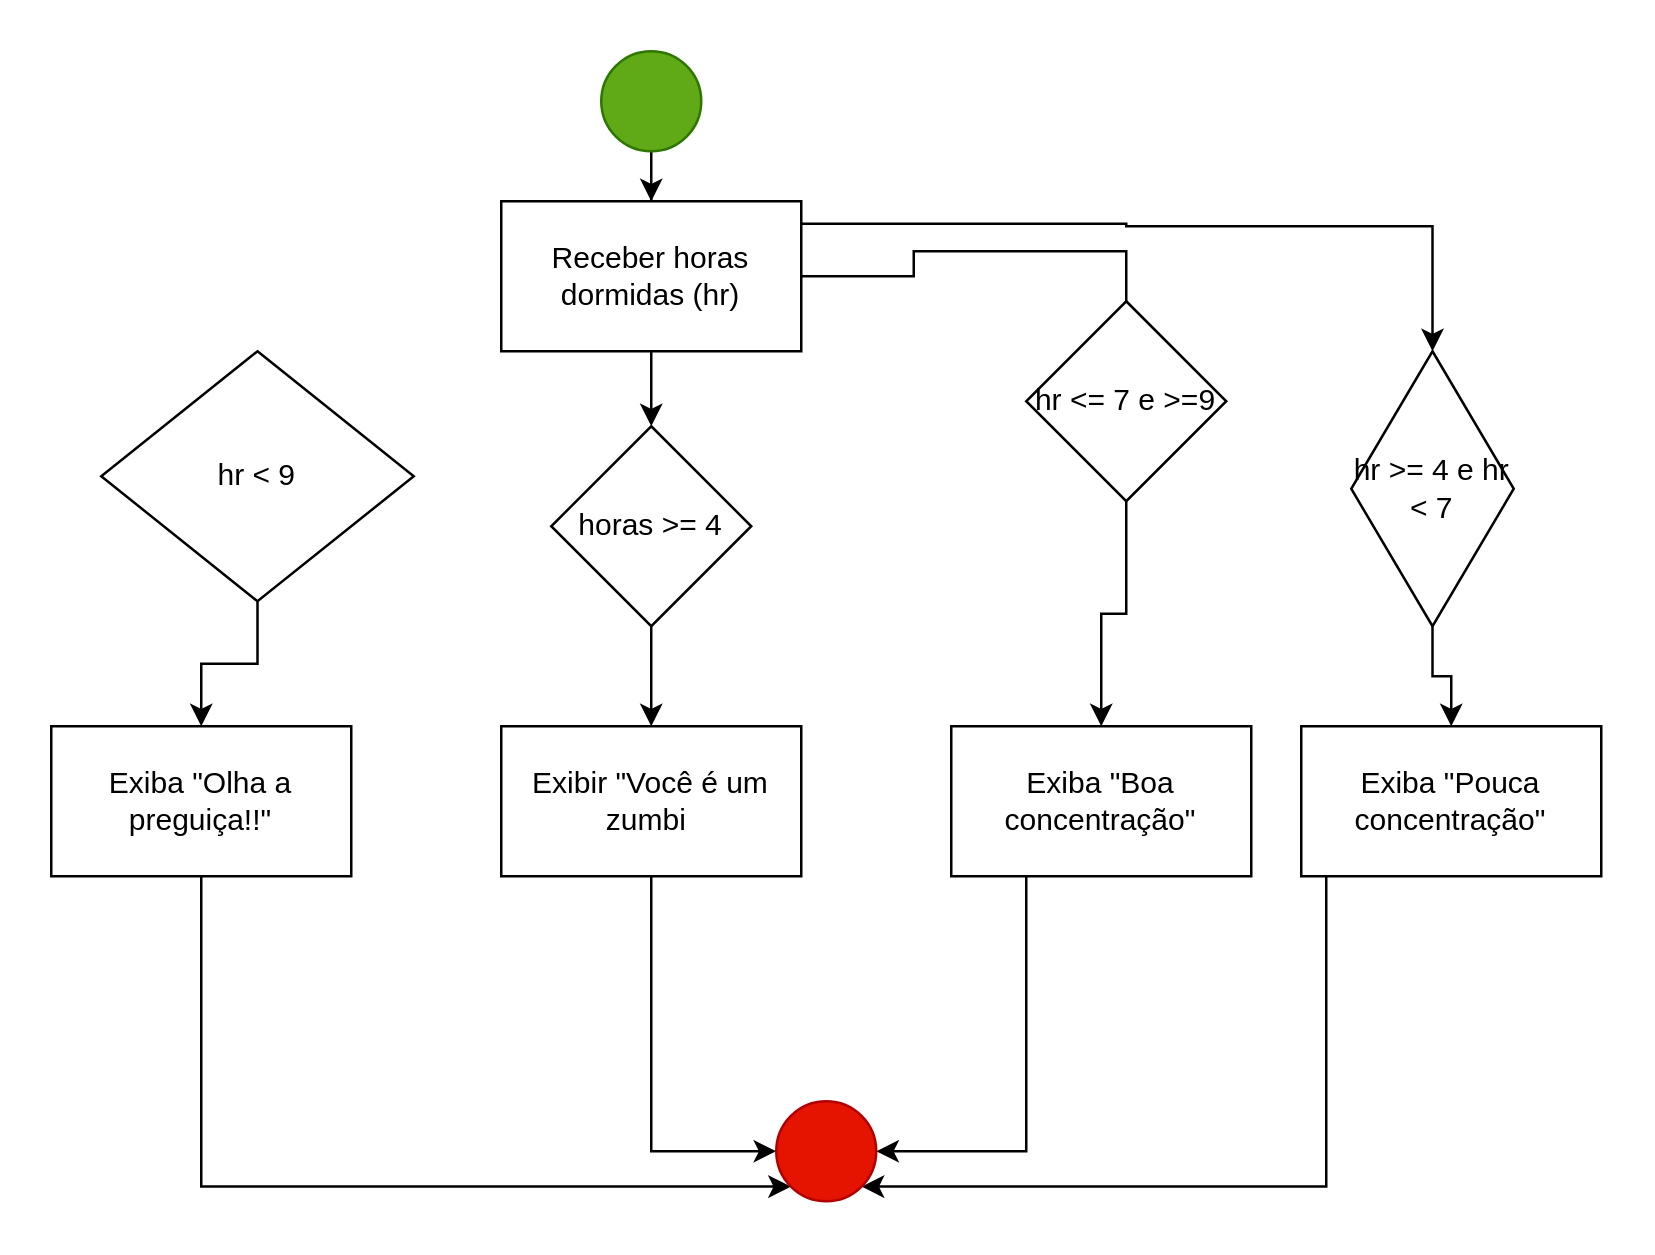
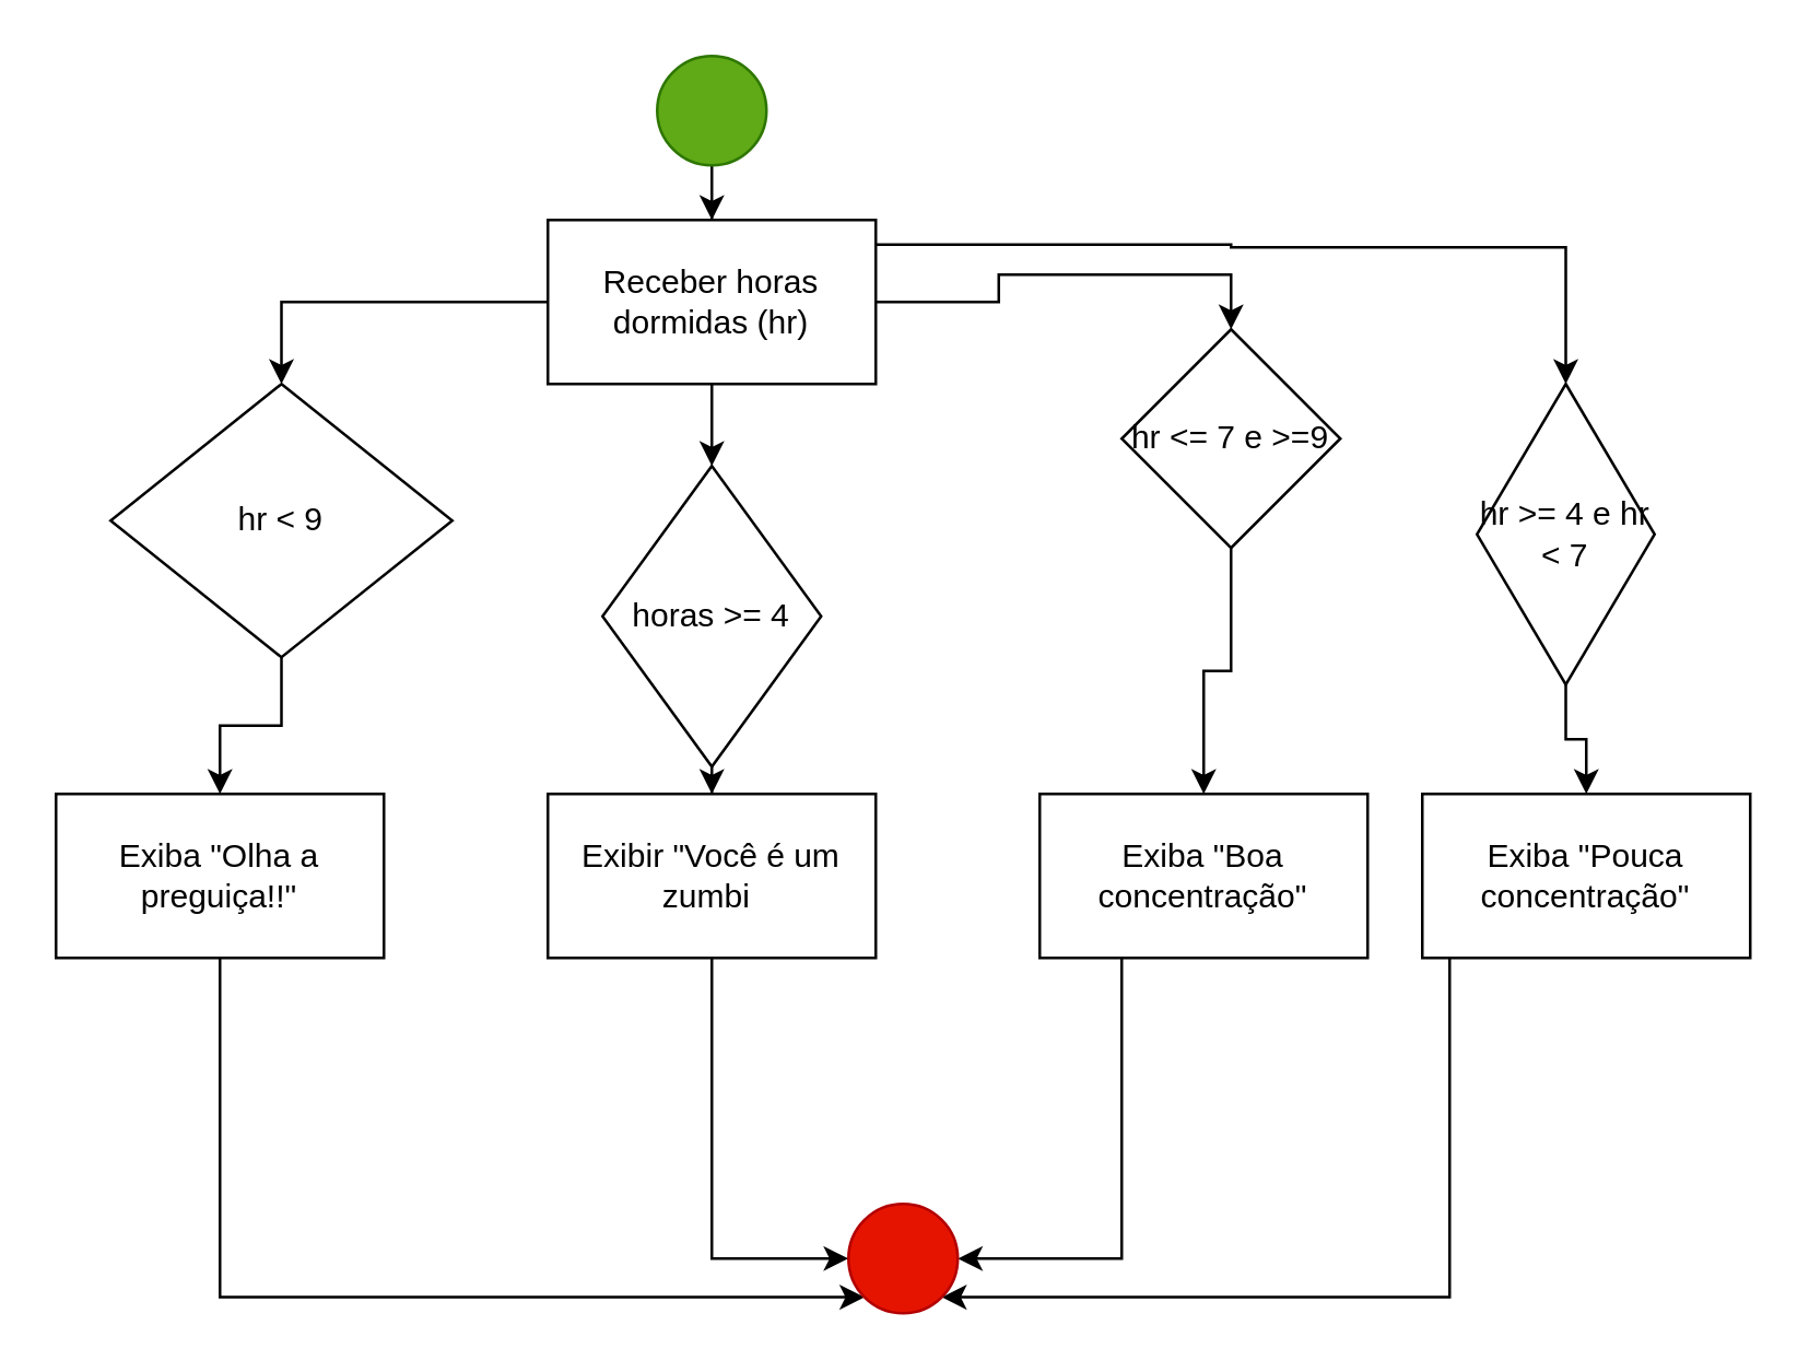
  <mxCell id="0" />
  <mxCell id="1" parent="0" />
  <mxCell id="2" value="" style="edgeStyle=orthogonalEdgeStyle;rounded=0;orthogonalLoop=1;jettySize=auto;html=1;" edge="1" parent="1" source="6" target="10"><mxGeometry relative="1" as="geometry" /></mxCell>
  <mxCell id="3" value="" style="edgeStyle=orthogonalEdgeStyle;rounded=0;orthogonalLoop=1;jettySize=auto;html=1;exitX=0.967;exitY=0.15;exitDx=0;exitDy=0;exitPerimeter=0;" edge="1" parent="1" source="6" target="14"><mxGeometry relative="1" as="geometry"><mxPoint x="320" y="110" as="sourcePoint" /><Array as="points"><mxPoint x="450" y="89" /><mxPoint x="450" y="90" /></Array></mxGeometry></mxCell>
- <mxCell id="4" style="edgeStyle=orthogonalEdgeStyle;rounded=0;orthogonalLoop=1;jettySize=auto;html=1;entryX=0.5;entryY=0;entryDx=0;entryDy=0;endArrow=none;" edge="1" parent="1" source="6" target="18"><mxGeometry relative="1" as="geometry" /></mxCell>
+ <mxCell id="4" style="edgeStyle=orthogonalEdgeStyle;rounded=0;orthogonalLoop=1;jettySize=auto;html=1;entryX=0.5;entryY=0;entryDx=0;entryDy=0;" edge="1" parent="1" source="6" target="18"><mxGeometry relative="1" as="geometry" /></mxCell>
+ <mxCell id="5" style="edgeStyle=orthogonalEdgeStyle;rounded=0;orthogonalLoop=1;jettySize=auto;html=1;entryX=0.5;entryY=0;entryDx=0;entryDy=0;" edge="1" parent="1" source="6" target="22"><mxGeometry relative="1" as="geometry" /></mxCell>
  <mxCell id="6" value="Receber horas dormidas (hr)" style="rounded=0;whiteSpace=wrap;html=1;" vertex="1" parent="1"><mxGeometry x="200" y="80" width="120" height="60" as="geometry" /></mxCell>
  <mxCell id="7" value="" style="edgeStyle=orthogonalEdgeStyle;rounded=0;orthogonalLoop=1;jettySize=auto;html=1;" edge="1" parent="1" source="8" target="6"><mxGeometry relative="1" as="geometry" /></mxCell>
  <mxCell id="8" value="" style="ellipse;whiteSpace=wrap;html=1;aspect=fixed;fillColor=#60a917;fontColor=#ffffff;strokeColor=#2D7600;" vertex="1" parent="1"><mxGeometry x="240" y="20" width="40" height="40" as="geometry" /></mxCell>
  <mxCell id="9" value="" style="edgeStyle=orthogonalEdgeStyle;rounded=0;orthogonalLoop=1;jettySize=auto;html=1;" edge="1" parent="1" source="10" target="12"><mxGeometry relative="1" as="geometry" /></mxCell>
- <mxCell id="10" value="horas &amp;gt;= 4" style="rhombus;whiteSpace=wrap;html=1;" vertex="1" parent="1"><mxGeometry x="220" y="170" width="80" height="80" as="geometry" /></mxCell>
+ <mxCell id="10" value="horas &amp;gt;= 4" style="rhombus;whiteSpace=wrap;html=1;" vertex="1" parent="1"><mxGeometry x="220" y="170" width="80" height="110" as="geometry" /></mxCell>
  <mxCell id="11" style="edgeStyle=orthogonalEdgeStyle;rounded=0;orthogonalLoop=1;jettySize=auto;html=1;entryX=0;entryY=0.5;entryDx=0;entryDy=0;" edge="1" parent="1" source="12" target="25"><mxGeometry relative="1" as="geometry" /></mxCell>
  <mxCell id="12" value="Exibir &quot;Você é um zumbi&amp;nbsp;" style="rounded=0;whiteSpace=wrap;html=1;" vertex="1" parent="1"><mxGeometry x="200" y="290" width="120" height="60" as="geometry" /></mxCell>
  <mxCell id="13" value="" style="edgeStyle=orthogonalEdgeStyle;rounded=0;orthogonalLoop=1;jettySize=auto;html=1;" edge="1" parent="1" source="14" target="16"><mxGeometry relative="1" as="geometry" /></mxCell>
  <mxCell id="14" value="hr &amp;gt;= 4 e hr &amp;lt; 7" style="rhombus;whiteSpace=wrap;html=1;" vertex="1" parent="1"><mxGeometry x="540" y="140" width="65" height="110" as="geometry" /></mxCell>
  <mxCell id="15" style="edgeStyle=orthogonalEdgeStyle;rounded=0;orthogonalLoop=1;jettySize=auto;html=1;entryX=1;entryY=1;entryDx=0;entryDy=0;" edge="1" parent="1" source="16" target="25"><mxGeometry relative="1" as="geometry"><Array as="points"><mxPoint x="530" y="474" /></Array></mxGeometry></mxCell>
  <mxCell id="16" value="Exiba &quot;Pouca concentração&quot;" style="rounded=0;whiteSpace=wrap;html=1;" vertex="1" parent="1"><mxGeometry x="520" y="290" width="120" height="60" as="geometry" /></mxCell>
  <mxCell id="17" value="" style="edgeStyle=orthogonalEdgeStyle;rounded=0;orthogonalLoop=1;jettySize=auto;html=1;" edge="1" parent="1" source="18" target="20"><mxGeometry relative="1" as="geometry" /></mxCell>
  <mxCell id="18" value="hr &amp;lt;= 7 e &amp;gt;=9" style="rhombus;whiteSpace=wrap;html=1;" vertex="1" parent="1"><mxGeometry x="410" y="120" width="80" height="80" as="geometry" /></mxCell>
  <mxCell id="19" style="edgeStyle=orthogonalEdgeStyle;rounded=0;orthogonalLoop=1;jettySize=auto;html=1;exitX=0.25;exitY=1;exitDx=0;exitDy=0;entryX=1;entryY=0.5;entryDx=0;entryDy=0;" edge="1" parent="1" source="20" target="25"><mxGeometry relative="1" as="geometry" /></mxCell>
  <mxCell id="20" value="Exiba &quot;Boa concentração&quot;" style="rounded=0;whiteSpace=wrap;html=1;" vertex="1" parent="1"><mxGeometry x="380" y="290" width="120" height="60" as="geometry" /></mxCell>
  <mxCell id="21" value="" style="edgeStyle=orthogonalEdgeStyle;rounded=0;orthogonalLoop=1;jettySize=auto;html=1;" edge="1" parent="1" source="22" target="24"><mxGeometry relative="1" as="geometry" /></mxCell>
  <mxCell id="22" value="hr &amp;lt; 9" style="rhombus;whiteSpace=wrap;html=1;" vertex="1" parent="1"><mxGeometry x="40" y="140" width="125" height="100" as="geometry" /></mxCell>
  <mxCell id="23" style="edgeStyle=orthogonalEdgeStyle;rounded=0;orthogonalLoop=1;jettySize=auto;html=1;entryX=0;entryY=1;entryDx=0;entryDy=0;" edge="1" parent="1" source="24" target="25"><mxGeometry relative="1" as="geometry"><Array as="points"><mxPoint x="80" y="474" /></Array></mxGeometry></mxCell>
  <mxCell id="24" value="Exiba &quot;Olha a preguiça!!&quot;" style="rounded=0;whiteSpace=wrap;html=1;" vertex="1" parent="1"><mxGeometry x="20" y="290" width="120" height="60" as="geometry" /></mxCell>
  <mxCell id="25" value="" style="ellipse;whiteSpace=wrap;html=1;aspect=fixed;fillColor=#e51400;fontColor=#ffffff;strokeColor=#B20000;" vertex="1" parent="1"><mxGeometry x="310" y="440" width="40" height="40" as="geometry" /></mxCell>
